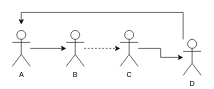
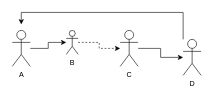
  <mxCell id="0" />
  <mxCell id="1" parent="0" />
  <mxCell id="2" style="edgeStyle=orthogonalEdgeStyle;rounded=0;orthogonalLoop=1;jettySize=auto;html=1;" edge="1" parent="1" source="3" target="5"><mxGeometry relative="1" as="geometry" /></mxCell>
  <mxCell id="3" value="A" style="shape=umlActor;verticalLabelPosition=bottom;verticalAlign=top;html=1;outlineConnect=0;" vertex="1" parent="1"><mxGeometry x="20" y="50" width="30" height="60" as="geometry" /></mxCell>
  <mxCell id="4" style="edgeStyle=orthogonalEdgeStyle;rounded=0;orthogonalLoop=1;jettySize=auto;html=1;dashed=1;" edge="1" parent="1" source="5" target="7"><mxGeometry relative="1" as="geometry" /></mxCell>
- <mxCell id="5" value="B" style="shape=umlActor;verticalLabelPosition=bottom;verticalAlign=top;html=1;outlineConnect=0;" vertex="1" parent="1"><mxGeometry x="110" y="50" width="30" height="60" as="geometry" /></mxCell>
+ <mxCell id="5" value="B" style="shape=umlActor;verticalLabelPosition=bottom;verticalAlign=top;html=1;outlineConnect=0;" vertex="1" parent="1"><mxGeometry x="110" y="50" width="20" height="40" as="geometry" /></mxCell>
  <mxCell id="6" style="edgeStyle=orthogonalEdgeStyle;rounded=0;orthogonalLoop=1;jettySize=auto;html=1;" edge="1" parent="1" source="7" target="9"><mxGeometry relative="1" as="geometry" /></mxCell>
  <mxCell id="7" value="C" style="shape=umlActor;verticalLabelPosition=bottom;verticalAlign=top;html=1;outlineConnect=0;" vertex="1" parent="1"><mxGeometry x="200" y="50" width="30" height="60" as="geometry" /></mxCell>
  <mxCell id="8" style="edgeStyle=orthogonalEdgeStyle;rounded=0;orthogonalLoop=1;jettySize=auto;html=1;" edge="1" parent="1" source="9"><mxGeometry relative="1" as="geometry"><mxPoint x="35" y="40" as="targetPoint" /><Array as="points"><mxPoint x="305" y="20" /><mxPoint x="35" y="20" /></Array></mxGeometry></mxCell>
  <mxCell id="9" value="D" style="shape=umlActor;verticalLabelPosition=bottom;verticalAlign=top;html=1;outlineConnect=0;" vertex="1" parent="1"><mxGeometry x="305" y="65" width="30" height="60" as="geometry" /></mxCell>
